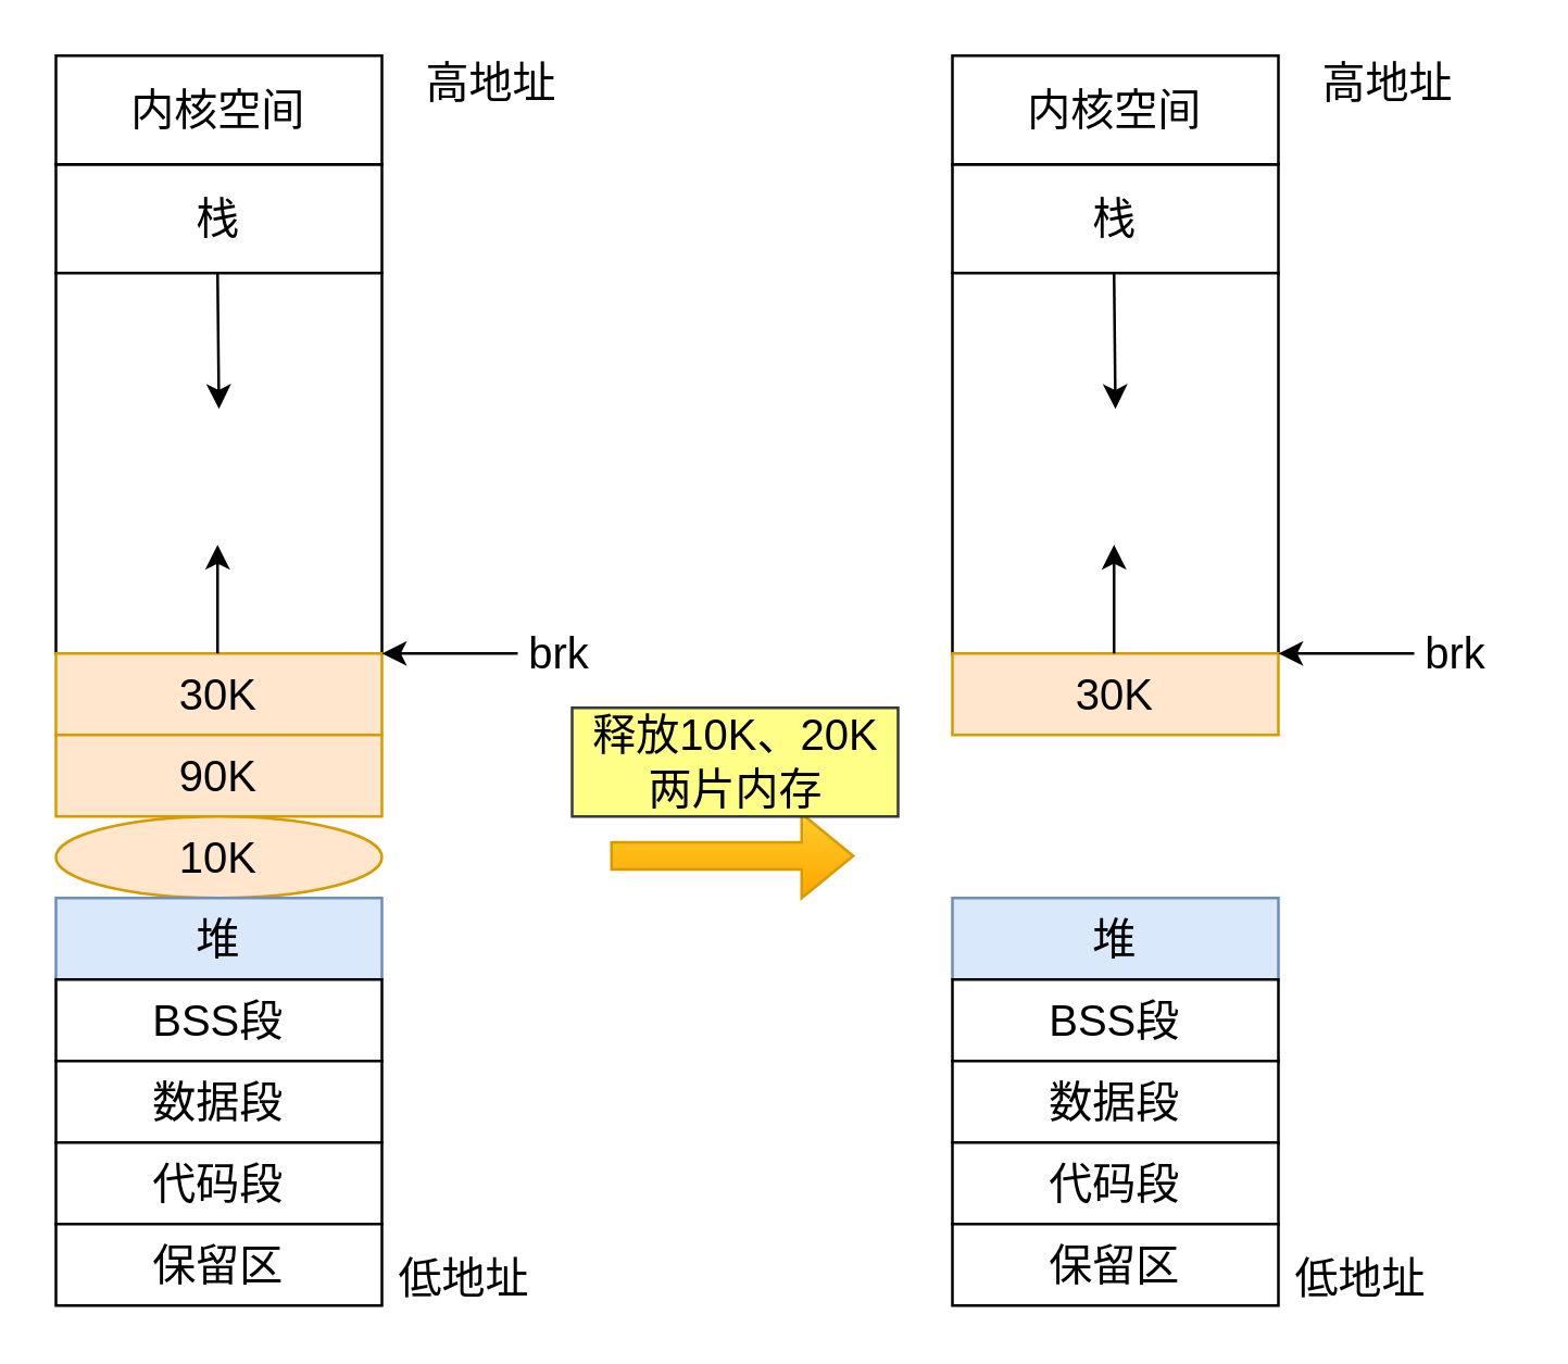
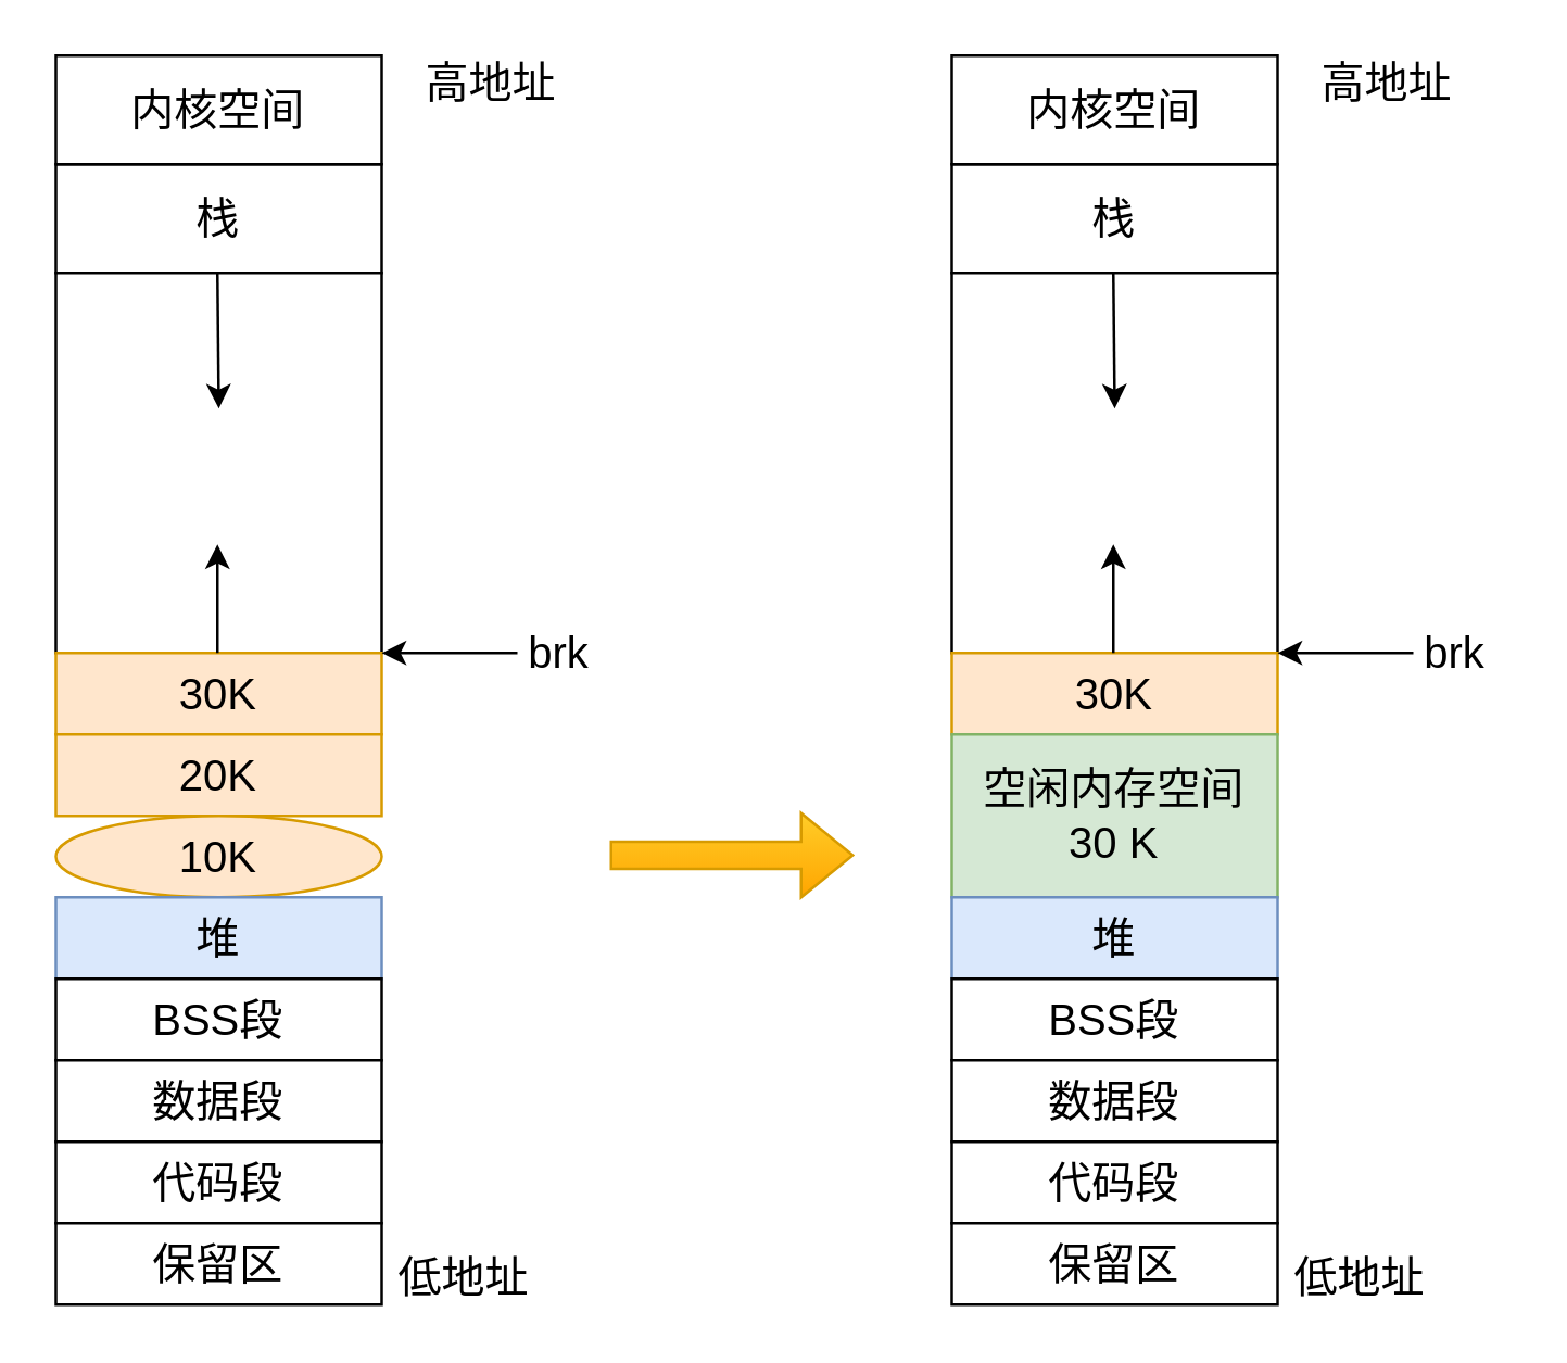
  <mxCell id="0" />
  <mxCell id="1" parent="0" />
  <mxCell id="2" value="栈" style="rounded=0;whiteSpace=wrap;html=1;fontSize=16;" vertex="1" parent="1"><mxGeometry x="20" y="60" width="120" height="40" as="geometry" /></mxCell>
  <mxCell id="3" value="" style="rounded=0;whiteSpace=wrap;html=1;fontSize=16;" vertex="1" parent="1"><mxGeometry x="20" y="100" width="120" height="140" as="geometry" /></mxCell>
  <mxCell id="4" value="30K" style="rounded=0;whiteSpace=wrap;html=1;fontSize=16;fillColor=#ffe6cc;strokeColor=#d79b00;" vertex="1" parent="1"><mxGeometry x="20" y="240" width="120" height="30" as="geometry" /></mxCell>
- <mxCell id="5" value="90K" style="rounded=0;whiteSpace=wrap;html=1;fontSize=16;fillColor=#ffe6cc;strokeColor=#d79b00;" vertex="1" parent="1"><mxGeometry x="20" y="270" width="120" height="30" as="geometry" /></mxCell>
+ <mxCell id="5" value="20K" style="rounded=0;whiteSpace=wrap;html=1;fontSize=16;fillColor=#ffe6cc;strokeColor=#d79b00;" vertex="1" parent="1"><mxGeometry x="20" y="270" width="120" height="30" as="geometry" /></mxCell>
  <mxCell id="6" value="10K" style="ellipse;whiteSpace=wrap;html=1;fontSize=16;fillColor=#ffe6cc;strokeColor=#d79b00;" vertex="1" parent="1"><mxGeometry x="20" y="300" width="120" height="30" as="geometry" /></mxCell>
  <mxCell id="7" value="堆" style="rounded=0;whiteSpace=wrap;html=1;fontSize=16;fillColor=#dae8fc;strokeColor=#6c8ebf;" vertex="1" parent="1"><mxGeometry x="20" y="330" width="120" height="30" as="geometry" /></mxCell>
  <mxCell id="8" value="BSS段" style="rounded=0;whiteSpace=wrap;html=1;fontSize=16;" vertex="1" parent="1"><mxGeometry x="20" y="360" width="120" height="30" as="geometry" /></mxCell>
  <mxCell id="9" value="内核空间" style="rounded=0;whiteSpace=wrap;html=1;fontSize=16;" vertex="1" parent="1"><mxGeometry x="20" y="20" width="120" height="40" as="geometry" /></mxCell>
  <mxCell id="10" value="数据段" style="rounded=0;whiteSpace=wrap;html=1;fontSize=16;" vertex="1" parent="1"><mxGeometry x="20" y="390" width="120" height="30" as="geometry" /></mxCell>
  <mxCell id="11" value="代码段" style="rounded=0;whiteSpace=wrap;html=1;fontSize=16;" vertex="1" parent="1"><mxGeometry x="20" y="420" width="120" height="30" as="geometry" /></mxCell>
  <mxCell id="12" value="保留区" style="rounded=0;whiteSpace=wrap;html=1;fontSize=16;" vertex="1" parent="1"><mxGeometry x="20" y="450" width="120" height="30" as="geometry" /></mxCell>
  <mxCell id="13" value="" style="endArrow=classic;html=1;rounded=0;fontSize=16;" edge="1" parent="1"><mxGeometry width="50" height="50" relative="1" as="geometry"><mxPoint x="79.5" y="100" as="sourcePoint" /><mxPoint x="80" y="150" as="targetPoint" /></mxGeometry></mxCell>
  <mxCell id="14" value="" style="endArrow=classic;html=1;rounded=0;fontSize=16;" edge="1" parent="1"><mxGeometry width="50" height="50" relative="1" as="geometry"><mxPoint x="79.5" y="240" as="sourcePoint" /><mxPoint x="79.5" y="200" as="targetPoint" /></mxGeometry></mxCell>
  <mxCell id="15" value="" style="endArrow=classic;html=1;rounded=0;entryX=1;entryY=0;entryDx=0;entryDy=0;fontSize=16;" edge="1" parent="1" target="4"><mxGeometry width="50" height="50" relative="1" as="geometry"><mxPoint x="190" y="240" as="sourcePoint" /><mxPoint x="330" y="210" as="targetPoint" /></mxGeometry></mxCell>
  <mxCell id="16" value="brk" style="text;html=1;align=center;verticalAlign=middle;resizable=0;points=[];autosize=1;strokeColor=none;fillColor=none;fontSize=16;" vertex="1" parent="1"><mxGeometry x="185" y="230" width="40" height="20" as="geometry" /></mxCell>
  <mxCell id="17" value="高地址" style="text;html=1;align=center;verticalAlign=middle;resizable=0;points=[];autosize=1;strokeColor=none;fillColor=none;fontSize=16;" vertex="1" parent="1"><mxGeometry x="150" y="20" width="60" height="20" as="geometry" /></mxCell>
  <mxCell id="18" value="低地址" style="text;html=1;align=center;verticalAlign=middle;resizable=0;points=[];autosize=1;strokeColor=none;fillColor=none;fontSize=16;" vertex="1" parent="1"><mxGeometry x="140" y="460" width="60" height="20" as="geometry" /></mxCell>
  <mxCell id="19" value="栈" style="rounded=0;whiteSpace=wrap;html=1;fontSize=16;" vertex="1" parent="1"><mxGeometry x="350" y="60" width="120" height="40" as="geometry" /></mxCell>
  <mxCell id="20" value="" style="rounded=0;whiteSpace=wrap;html=1;fontSize=16;" vertex="1" parent="1"><mxGeometry x="350" y="100" width="120" height="140" as="geometry" /></mxCell>
  <mxCell id="21" value="30K" style="rounded=0;whiteSpace=wrap;html=1;fontSize=16;fillColor=#ffe6cc;strokeColor=#d79b00;" vertex="1" parent="1"><mxGeometry x="350" y="240" width="120" height="30" as="geometry" /></mxCell>
+ <mxCell id="22" value="空闲内存空间 30 K" style="rounded=0;whiteSpace=wrap;html=1;fontSize=16;fillColor=#d5e8d4;strokeColor=#82b366;" vertex="1" parent="1"><mxGeometry x="350" y="270" width="120" height="60" as="geometry" /></mxCell>
  <mxCell id="23" value="堆" style="rounded=0;whiteSpace=wrap;html=1;fontSize=16;fillColor=#dae8fc;strokeColor=#6c8ebf;" vertex="1" parent="1"><mxGeometry x="350" y="330" width="120" height="30" as="geometry" /></mxCell>
  <mxCell id="24" value="BSS段" style="rounded=0;whiteSpace=wrap;html=1;fontSize=16;" vertex="1" parent="1"><mxGeometry x="350" y="360" width="120" height="30" as="geometry" /></mxCell>
  <mxCell id="25" value="内核空间" style="rounded=0;whiteSpace=wrap;html=1;fontSize=16;" vertex="1" parent="1"><mxGeometry x="350" y="20" width="120" height="40" as="geometry" /></mxCell>
  <mxCell id="26" value="数据段" style="rounded=0;whiteSpace=wrap;html=1;fontSize=16;" vertex="1" parent="1"><mxGeometry x="350" y="390" width="120" height="30" as="geometry" /></mxCell>
  <mxCell id="27" value="代码段" style="rounded=0;whiteSpace=wrap;html=1;fontSize=16;" vertex="1" parent="1"><mxGeometry x="350" y="420" width="120" height="30" as="geometry" /></mxCell>
  <mxCell id="28" value="保留区" style="rounded=0;whiteSpace=wrap;html=1;fontSize=16;" vertex="1" parent="1"><mxGeometry x="350" y="450" width="120" height="30" as="geometry" /></mxCell>
  <mxCell id="29" value="" style="endArrow=classic;html=1;rounded=0;fontSize=16;" edge="1" parent="1"><mxGeometry width="50" height="50" relative="1" as="geometry"><mxPoint x="409.5" y="100" as="sourcePoint" /><mxPoint x="410" y="150" as="targetPoint" /></mxGeometry></mxCell>
  <mxCell id="30" value="" style="endArrow=classic;html=1;rounded=0;fontSize=16;" edge="1" parent="1"><mxGeometry width="50" height="50" relative="1" as="geometry"><mxPoint x="409.5" y="240" as="sourcePoint" /><mxPoint x="409.5" y="200" as="targetPoint" /></mxGeometry></mxCell>
  <mxCell id="31" value="" style="endArrow=classic;html=1;rounded=0;entryX=1;entryY=0;entryDx=0;entryDy=0;fontSize=16;" edge="1" parent="1" target="21"><mxGeometry width="50" height="50" relative="1" as="geometry"><mxPoint x="520" y="240" as="sourcePoint" /><mxPoint x="660" y="210" as="targetPoint" /></mxGeometry></mxCell>
  <mxCell id="32" value="brk" style="text;html=1;align=center;verticalAlign=middle;resizable=0;points=[];autosize=1;strokeColor=none;fillColor=none;fontSize=16;" vertex="1" parent="1"><mxGeometry x="515" y="230" width="40" height="20" as="geometry" /></mxCell>
  <mxCell id="33" value="高地址" style="text;html=1;align=center;verticalAlign=middle;resizable=0;points=[];autosize=1;strokeColor=none;fillColor=none;fontSize=16;" vertex="1" parent="1"><mxGeometry x="480" y="20" width="60" height="20" as="geometry" /></mxCell>
  <mxCell id="34" value="低地址" style="text;html=1;align=center;verticalAlign=middle;resizable=0;points=[];autosize=1;strokeColor=none;fillColor=none;fontSize=16;" vertex="1" parent="1"><mxGeometry x="470" y="460" width="60" height="20" as="geometry" /></mxCell>
  <mxCell id="35" value="" style="shape=flexArrow;endArrow=classic;html=1;rounded=0;fontSize=16;fillColor=#ffcd28;gradientColor=#ffa500;strokeColor=#d79b00;" edge="1" parent="1"><mxGeometry width="50" height="50" relative="1" as="geometry"><mxPoint x="224" y="314.5" as="sourcePoint" /><mxPoint x="314" y="314.5" as="targetPoint" /></mxGeometry></mxCell>
- <mxCell id="36" value="释放10K、20K &lt;br&gt;两片内存" style="text;html=1;align=center;verticalAlign=middle;resizable=0;points=[];autosize=1;strokeColor=#36393d;fillColor=#ffff88;fontSize=16;" vertex="1" parent="1"><mxGeometry x="210" y="260" width="120" height="40" as="geometry" /></mxCell>
